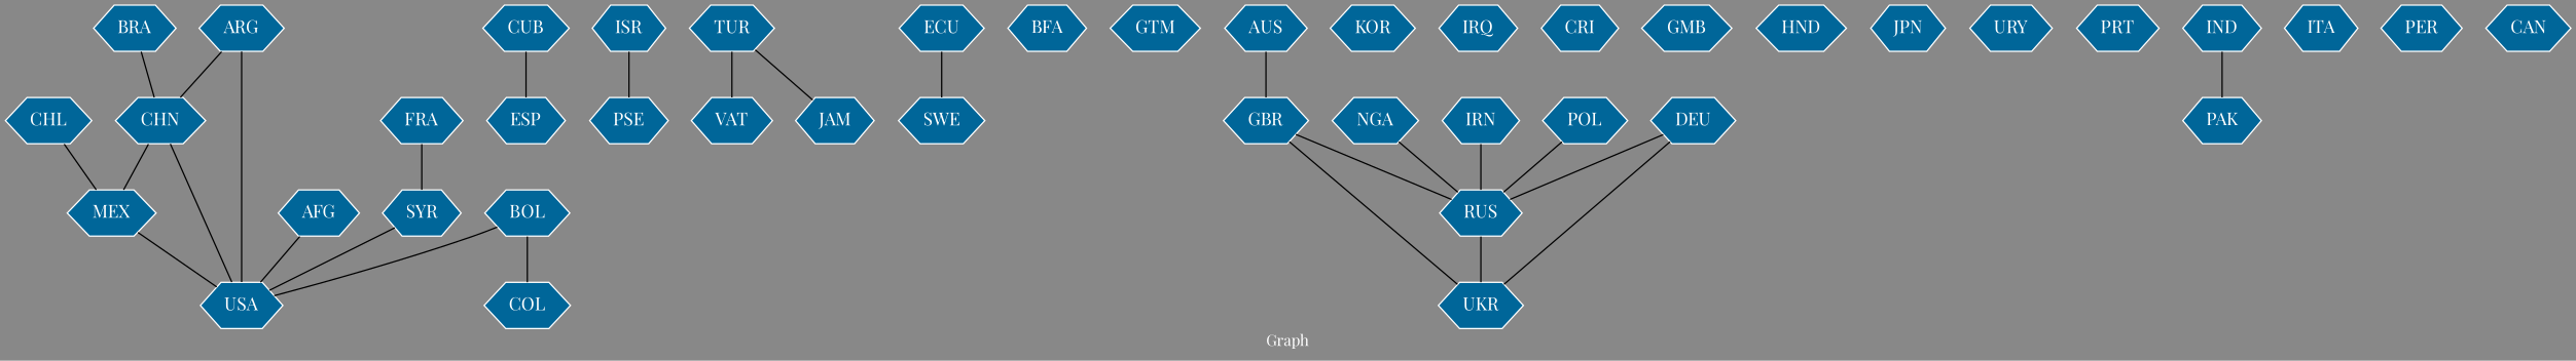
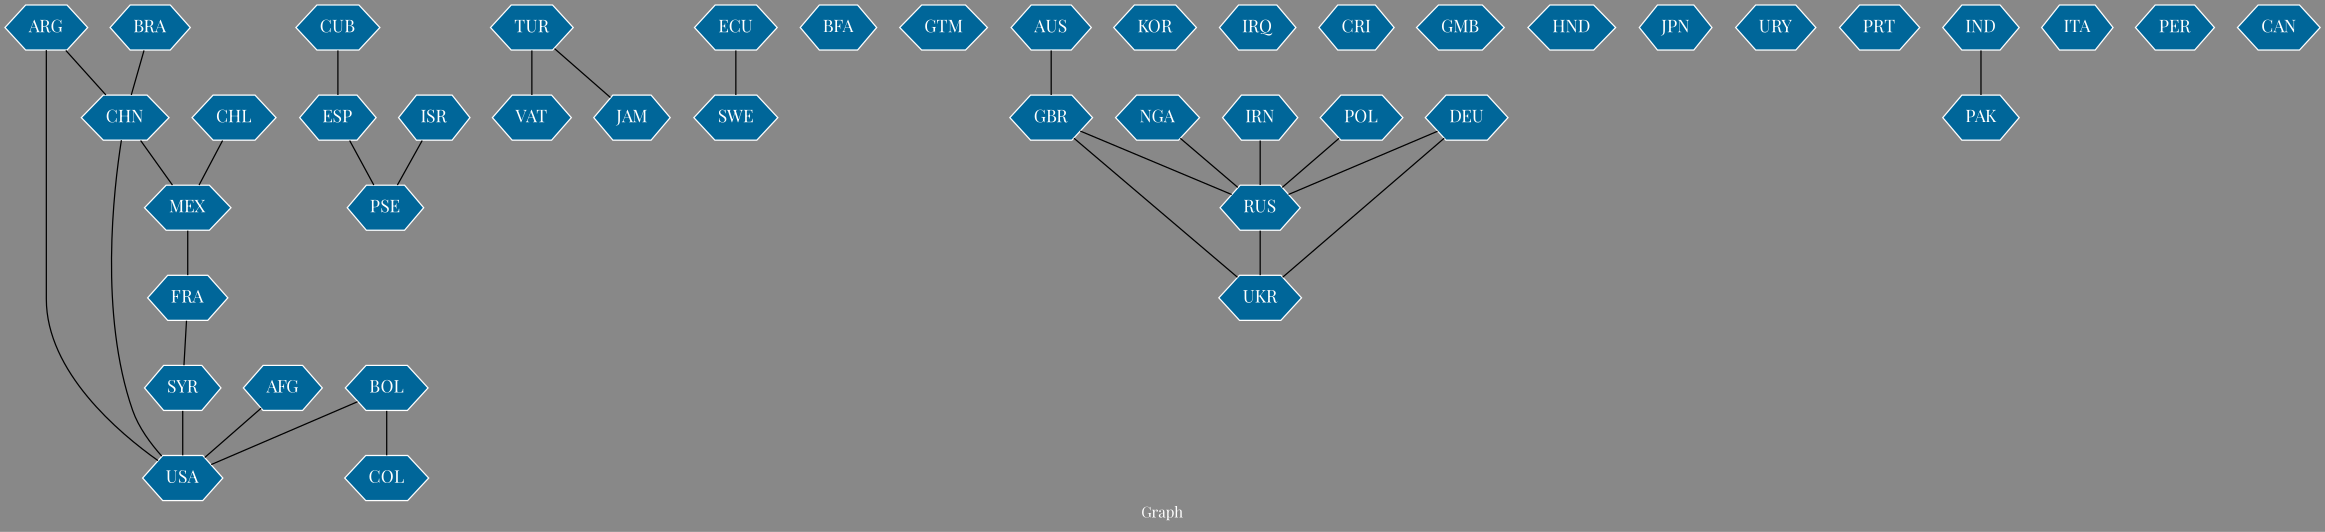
  graph {
    bgcolor="#888888"
    fontcolor=white
    fontname="Playfair Display"
    fontsize=12
    label="Graph"
    node [color=white fillcolor="#006699" fontcolor=white fontname="Playfair Display" shape=hexagon style=filled]
    edge [arrowhead=open color=black fontcolor=white fontname="Playfair Display" fontsize=12 weight=1]
    n1 [label=USA]
    n2 [label=CUB]
    n3 [label=ESP]
    n4 [label=PSE]
    n5 [label=VAT]
    n6 [label=TUR]
    n7 [label=JAM]
    n8 [label=SYR]
    n9 [label=FRA]
    n10 [label=COL]
    n11 [label=CHN]
    n12 [label=MEX]
    n13 [label=ARG]
    n14 [label=ECU]
    n15 [label=SWE]
    n16 [label=BFA]
    n17 [label=CHL]
    n18 [label=GTM]
    n19 [label=RUS]
    n20 [label=UKR]
    n21 [label=KOR]
    n22 [label=NGA]
    n23 [label=AUS]
    n24 [label=GBR]
    n25 [label=IRQ]
    n26 [label=CRI]
    n27 [label=GMB]
    n28 [label=HND]
    n29 [label=BOL]
    n30 [label=BRA]
    n31 [label=JPN]
    n32 [label=AFG]
    n33 [label=URY]
    n34 [label=IRN]
    n35 [label=DEU]
    n36 [label=PRT]
    n37 [label=IND]
    n38 [label=PAK]
    n39 [label=ITA]
    n40 [label=PER]
    n41 [label=ISR]
    n42 [label=POL]
    n43 [label=CAN]
    n2 -- n3
+   n3 -- n4
    n6 -- n5 [weight=2]
    n6 -- n7
    n8 -- n1
    n9 -- n8
    n11 -- n1 [weight=2]
    n11 -- n12 [weight=2]
-   n12 -- n1 [weight=2]
+   n12 -- n9 [weight=2]
    n13 -- n1
    n13 -- n11
    n14 -- n15
    n17 -- n12
    n19 -- n20 [weight=9]
    n22 -- n19
    n23 -- n24
    n24 -- n19
    n24 -- n20
    n29 -- n1 [weight=2]
    n29 -- n10 [weight=2]
    n30 -- n11
    n32 -- n1
    n34 -- n19
    n35 -- n19
    n35 -- n20
    n37 -- n38
    n41 -- n4
    n42 -- n19
  }
